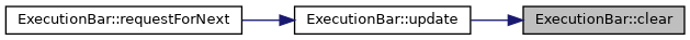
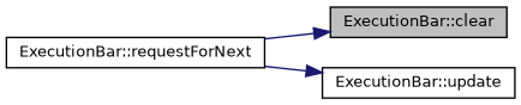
  digraph {
    rankdir=RL
    node [color=black fillcolor=white fontname=Helvetica fontsize=10 shape=record style=filled]
    edge [color=midnightblue dir=back fontname=Helvetica fontsize=10 labelfontname=Helvetica labelfontsize=10 style=solid]
    n1 [fillcolor=grey75 fontcolor=black height=0.2 label="ExecutionBar::clear" width=0.4]
    n2 [height=0.2 label="ExecutionBar::requestForNext" width=0.4]
    n3 [height=0.2 label="ExecutionBar::update" width=0.4]
-   n1 -> n3
+   n1 -> n2
    n3 -> n2
  }
